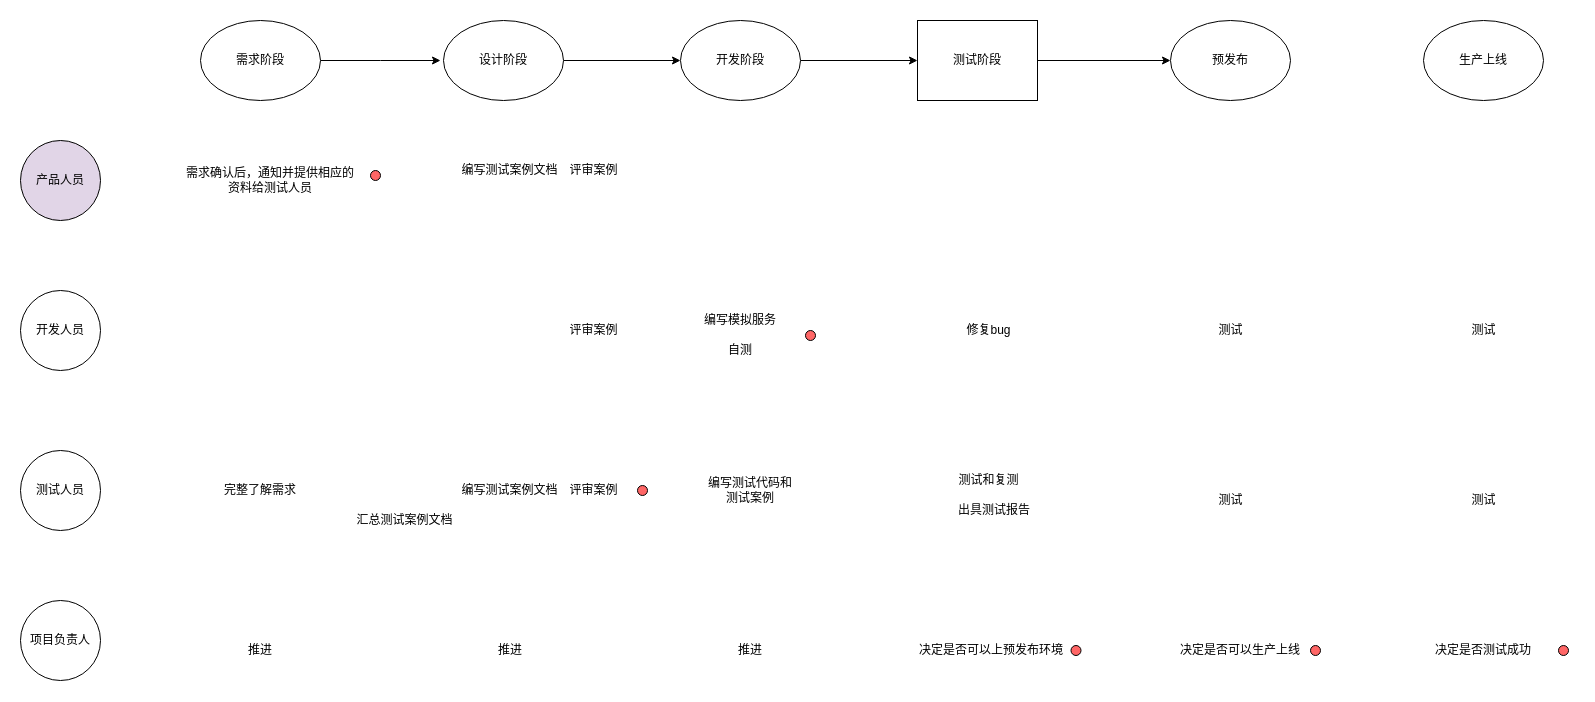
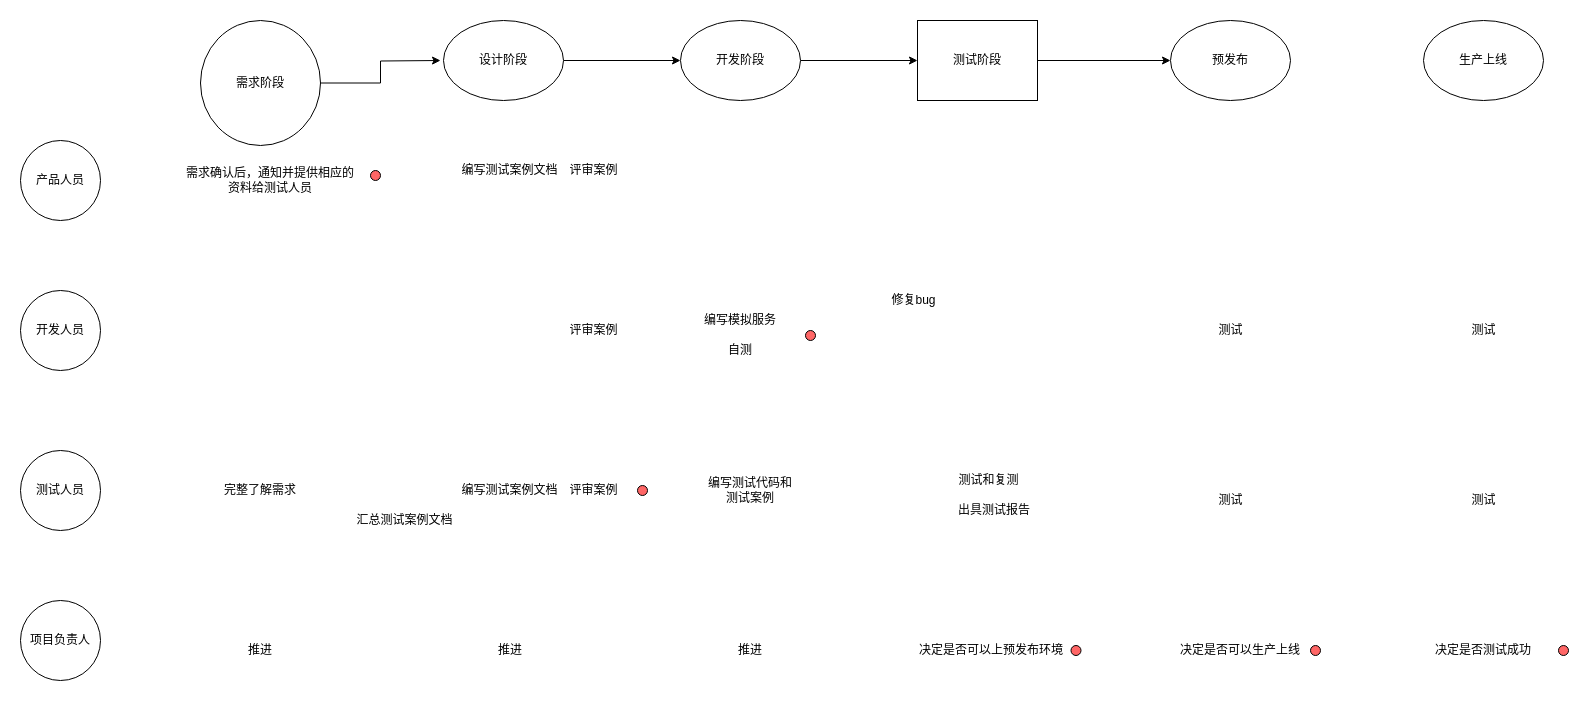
  <mxCell id="0" />
  <mxCell id="1" parent="0" />
  <mxCell id="2" style="edgeStyle=orthogonalEdgeStyle;rounded=0;orthogonalLoop=1;jettySize=auto;html=1;" edge="1" parent="1" source="3"><mxGeometry relative="1" as="geometry"><mxPoint x="440" y="60" as="targetPoint" /></mxGeometry></mxCell>
- <mxCell id="3" value="需求阶段" style="ellipse;whiteSpace=wrap;html=1;" vertex="1" parent="1"><mxGeometry x="200" y="20" width="120" height="80" as="geometry" /></mxCell>
+ <mxCell id="3" value="需求阶段" style="ellipse;whiteSpace=wrap;html=1;" vertex="1" parent="1"><mxGeometry x="200" y="20" width="120" height="125" as="geometry" /></mxCell>
  <mxCell id="4" style="edgeStyle=orthogonalEdgeStyle;rounded=0;orthogonalLoop=1;jettySize=auto;html=1;entryX=0;entryY=0.5;entryDx=0;entryDy=0;" edge="1" parent="1" source="5" target="7"><mxGeometry relative="1" as="geometry" /></mxCell>
  <mxCell id="5" value="设计阶段" style="ellipse;whiteSpace=wrap;html=1;" vertex="1" parent="1"><mxGeometry x="443" y="20" width="120" height="80" as="geometry" /></mxCell>
  <mxCell id="6" style="edgeStyle=orthogonalEdgeStyle;rounded=0;orthogonalLoop=1;jettySize=auto;html=1;entryX=0;entryY=0.5;entryDx=0;entryDy=0;" edge="1" parent="1" source="7" target="9"><mxGeometry relative="1" as="geometry" /></mxCell>
  <mxCell id="7" value="开发阶段" style="ellipse;whiteSpace=wrap;html=1;" vertex="1" parent="1"><mxGeometry x="680" y="20" width="120" height="80" as="geometry" /></mxCell>
  <mxCell id="8" style="edgeStyle=orthogonalEdgeStyle;rounded=0;orthogonalLoop=1;jettySize=auto;html=1;entryX=0;entryY=0.5;entryDx=0;entryDy=0;" edge="1" parent="1" source="9" target="10"><mxGeometry relative="1" as="geometry" /></mxCell>
  <mxCell id="9" value="测试阶段" style="whiteSpace=wrap;html=1;rounded=0;" vertex="1" parent="1"><mxGeometry x="917" y="20" width="120" height="80" as="geometry" /></mxCell>
  <mxCell id="10" value="预发布" style="ellipse;whiteSpace=wrap;html=1;" vertex="1" parent="1"><mxGeometry x="1170" y="20" width="120" height="80" as="geometry" /></mxCell>
  <mxCell id="11" value="生产上线" style="ellipse;whiteSpace=wrap;html=1;" vertex="1" parent="1"><mxGeometry x="1423" y="20" width="120" height="80" as="geometry" /></mxCell>
- <mxCell id="12" value="产品人员" style="ellipse;whiteSpace=wrap;html=1;aspect=fixed;fillColor=#e1d5e7;" vertex="1" parent="1"><mxGeometry x="20" y="140" width="80" height="80" as="geometry" /></mxCell>
+ <mxCell id="12" value="产品人员" style="ellipse;whiteSpace=wrap;html=1;aspect=fixed;" vertex="1" parent="1"><mxGeometry x="20" y="140" width="80" height="80" as="geometry" /></mxCell>
  <mxCell id="13" value="开发人员" style="ellipse;whiteSpace=wrap;html=1;aspect=fixed;" vertex="1" parent="1"><mxGeometry x="20" y="290" width="80" height="80" as="geometry" /></mxCell>
  <mxCell id="14" value="测试人员" style="ellipse;whiteSpace=wrap;html=1;aspect=fixed;" vertex="1" parent="1"><mxGeometry x="20" y="450" width="80" height="80" as="geometry" /></mxCell>
  <mxCell id="15" value="需求确认后，通知并提供相应的资料给测试人员" style="text;html=1;strokeColor=none;fillColor=none;align=center;verticalAlign=middle;whiteSpace=wrap;rounded=0;" vertex="1" parent="1"><mxGeometry x="180" y="170" width="180" height="20" as="geometry" /></mxCell>
  <mxCell id="16" value="完整了解需求" style="text;html=1;strokeColor=none;fillColor=none;align=center;verticalAlign=middle;whiteSpace=wrap;rounded=0;" vertex="1" parent="1"><mxGeometry x="170" y="480" width="180" height="20" as="geometry" /></mxCell>
  <mxCell id="17" value="编写测试案例文档" style="text;html=1;strokeColor=none;fillColor=none;align=center;verticalAlign=middle;whiteSpace=wrap;rounded=0;" vertex="1" parent="1"><mxGeometry x="456" y="160" width="107" height="20" as="geometry" /></mxCell>
  <mxCell id="18" value="编写测试案例文档" style="text;html=1;strokeColor=none;fillColor=none;align=center;verticalAlign=middle;whiteSpace=wrap;rounded=0;" vertex="1" parent="1"><mxGeometry x="456" y="480" width="107" height="20" as="geometry" /></mxCell>
  <mxCell id="19" value="评审案例" style="text;html=1;strokeColor=none;fillColor=none;align=center;verticalAlign=middle;whiteSpace=wrap;rounded=0;" vertex="1" parent="1"><mxGeometry x="540" y="320" width="107" height="20" as="geometry" /></mxCell>
  <mxCell id="20" value="评审案例" style="text;html=1;strokeColor=none;fillColor=none;align=center;verticalAlign=middle;whiteSpace=wrap;rounded=0;" vertex="1" parent="1"><mxGeometry x="540" y="160" width="107" height="20" as="geometry" /></mxCell>
  <mxCell id="21" value="评审案例" style="text;html=1;strokeColor=none;fillColor=none;align=center;verticalAlign=middle;whiteSpace=wrap;rounded=0;" vertex="1" parent="1"><mxGeometry x="540" y="480" width="107" height="20" as="geometry" /></mxCell>
  <mxCell id="22" value="编写模拟服务&lt;br&gt;" style="text;html=1;strokeColor=none;fillColor=none;align=center;verticalAlign=middle;whiteSpace=wrap;rounded=0;" vertex="1" parent="1"><mxGeometry x="695" y="310" width="90" height="20" as="geometry" /></mxCell>
  <mxCell id="23" value="自测" style="text;html=1;strokeColor=none;fillColor=none;align=center;verticalAlign=middle;whiteSpace=wrap;rounded=0;" vertex="1" parent="1"><mxGeometry x="695" y="340" width="90" height="20" as="geometry" /></mxCell>
  <mxCell id="24" value="编写测试代码和测试案例" style="text;html=1;strokeColor=none;fillColor=none;align=center;verticalAlign=middle;whiteSpace=wrap;rounded=0;" vertex="1" parent="1"><mxGeometry x="705" y="480" width="90" height="20" as="geometry" /></mxCell>
- <mxCell id="25" value="修复bug" style="text;html=1;strokeColor=none;fillColor=none;align=center;verticalAlign=middle;whiteSpace=wrap;rounded=0;" vertex="1" parent="1"><mxGeometry x="957" y="320" width="63" height="20" as="geometry" /></mxCell>
+ <mxCell id="25" value="修复bug" style="text;html=1;strokeColor=none;fillColor=none;align=center;verticalAlign=middle;whiteSpace=wrap;rounded=0;" vertex="1" parent="1"><mxGeometry x="882" y="290" width="63" height="20" as="geometry" /></mxCell>
  <mxCell id="26" value="测试和复测" style="text;html=1;strokeColor=none;fillColor=none;align=center;verticalAlign=middle;whiteSpace=wrap;rounded=0;" vertex="1" parent="1"><mxGeometry x="953" y="470" width="71" height="20" as="geometry" /></mxCell>
  <mxCell id="27" value="出具测试报告" style="text;html=1;strokeColor=none;fillColor=none;align=center;verticalAlign=middle;whiteSpace=wrap;rounded=0;" vertex="1" parent="1"><mxGeometry x="952.5" y="500" width="82" height="20" as="geometry" /></mxCell>
  <mxCell id="28" value="汇总测试案例文档" style="text;html=1;strokeColor=none;fillColor=none;align=center;verticalAlign=middle;whiteSpace=wrap;rounded=0;" vertex="1" parent="1"><mxGeometry x="351" y="510" width="107" height="20" as="geometry" /></mxCell>
  <mxCell id="29" value="" style="ellipse;whiteSpace=wrap;html=1;aspect=fixed;fillColor=#FF6666;" vertex="1" parent="1"><mxGeometry x="370" y="170" width="10" height="10" as="geometry" /></mxCell>
  <mxCell id="30" value="" style="ellipse;whiteSpace=wrap;html=1;aspect=fixed;fillColor=#FF6666;" vertex="1" parent="1"><mxGeometry x="637" y="485" width="10" height="10" as="geometry" /></mxCell>
  <mxCell id="31" value="" style="ellipse;whiteSpace=wrap;html=1;aspect=fixed;fillColor=#FF6666;" vertex="1" parent="1"><mxGeometry x="805" y="330" width="10" height="10" as="geometry" /></mxCell>
  <mxCell id="32" value="" style="ellipse;whiteSpace=wrap;html=1;aspect=fixed;fillColor=#FF6666;" vertex="1" parent="1"><mxGeometry x="1070.5" y="645" width="10" height="10" as="geometry" /></mxCell>
  <mxCell id="33" value="" style="ellipse;whiteSpace=wrap;html=1;aspect=fixed;fillColor=#FF6666;" vertex="1" parent="1"><mxGeometry x="1310" y="645" width="10" height="10" as="geometry" /></mxCell>
  <mxCell id="34" value="项目负责人" style="ellipse;whiteSpace=wrap;html=1;aspect=fixed;" vertex="1" parent="1"><mxGeometry x="20" y="600" width="80" height="80" as="geometry" /></mxCell>
  <mxCell id="35" value="推进" style="text;html=1;strokeColor=none;fillColor=none;align=center;verticalAlign=middle;whiteSpace=wrap;rounded=0;" vertex="1" parent="1"><mxGeometry x="170" y="640" width="180" height="20" as="geometry" /></mxCell>
  <mxCell id="36" value="推进" style="text;html=1;strokeColor=none;fillColor=none;align=center;verticalAlign=middle;whiteSpace=wrap;rounded=0;" vertex="1" parent="1"><mxGeometry x="419.5" y="640" width="180" height="20" as="geometry" /></mxCell>
  <mxCell id="37" value="推进" style="text;html=1;strokeColor=none;fillColor=none;align=center;verticalAlign=middle;whiteSpace=wrap;rounded=0;" vertex="1" parent="1"><mxGeometry x="660" y="640" width="180" height="20" as="geometry" /></mxCell>
  <mxCell id="38" value="决定是否可以上预发布环境" style="text;html=1;strokeColor=none;fillColor=none;align=center;verticalAlign=middle;whiteSpace=wrap;rounded=0;" vertex="1" parent="1"><mxGeometry x="900.5" y="640" width="180" height="20" as="geometry" /></mxCell>
  <mxCell id="39" value="决定是否可以生产上线" style="text;html=1;strokeColor=none;fillColor=none;align=center;verticalAlign=middle;whiteSpace=wrap;rounded=0;" vertex="1" parent="1"><mxGeometry x="1150" y="640" width="180" height="20" as="geometry" /></mxCell>
  <mxCell id="40" value="测试" style="text;html=1;strokeColor=none;fillColor=none;align=center;verticalAlign=middle;whiteSpace=wrap;rounded=0;" vertex="1" parent="1"><mxGeometry x="1194.5" y="320" width="71" height="20" as="geometry" /></mxCell>
  <mxCell id="41" value="测试" style="text;html=1;strokeColor=none;fillColor=none;align=center;verticalAlign=middle;whiteSpace=wrap;rounded=0;" vertex="1" parent="1"><mxGeometry x="1194.5" y="490" width="71" height="20" as="geometry" /></mxCell>
  <mxCell id="42" value="测试" style="text;html=1;strokeColor=none;fillColor=none;align=center;verticalAlign=middle;whiteSpace=wrap;rounded=0;" vertex="1" parent="1"><mxGeometry x="1447.5" y="320" width="71" height="20" as="geometry" /></mxCell>
  <mxCell id="43" value="测试" style="text;html=1;strokeColor=none;fillColor=none;align=center;verticalAlign=middle;whiteSpace=wrap;rounded=0;" vertex="1" parent="1"><mxGeometry x="1447.5" y="490" width="71" height="20" as="geometry" /></mxCell>
  <mxCell id="44" value="决定是否测试成功" style="text;html=1;strokeColor=none;fillColor=none;align=center;verticalAlign=middle;whiteSpace=wrap;rounded=0;" vertex="1" parent="1"><mxGeometry x="1393" y="640" width="180" height="20" as="geometry" /></mxCell>
  <mxCell id="45" value="" style="ellipse;whiteSpace=wrap;html=1;aspect=fixed;fillColor=#FF6666;" vertex="1" parent="1"><mxGeometry x="1558" y="645" width="10" height="10" as="geometry" /></mxCell>
